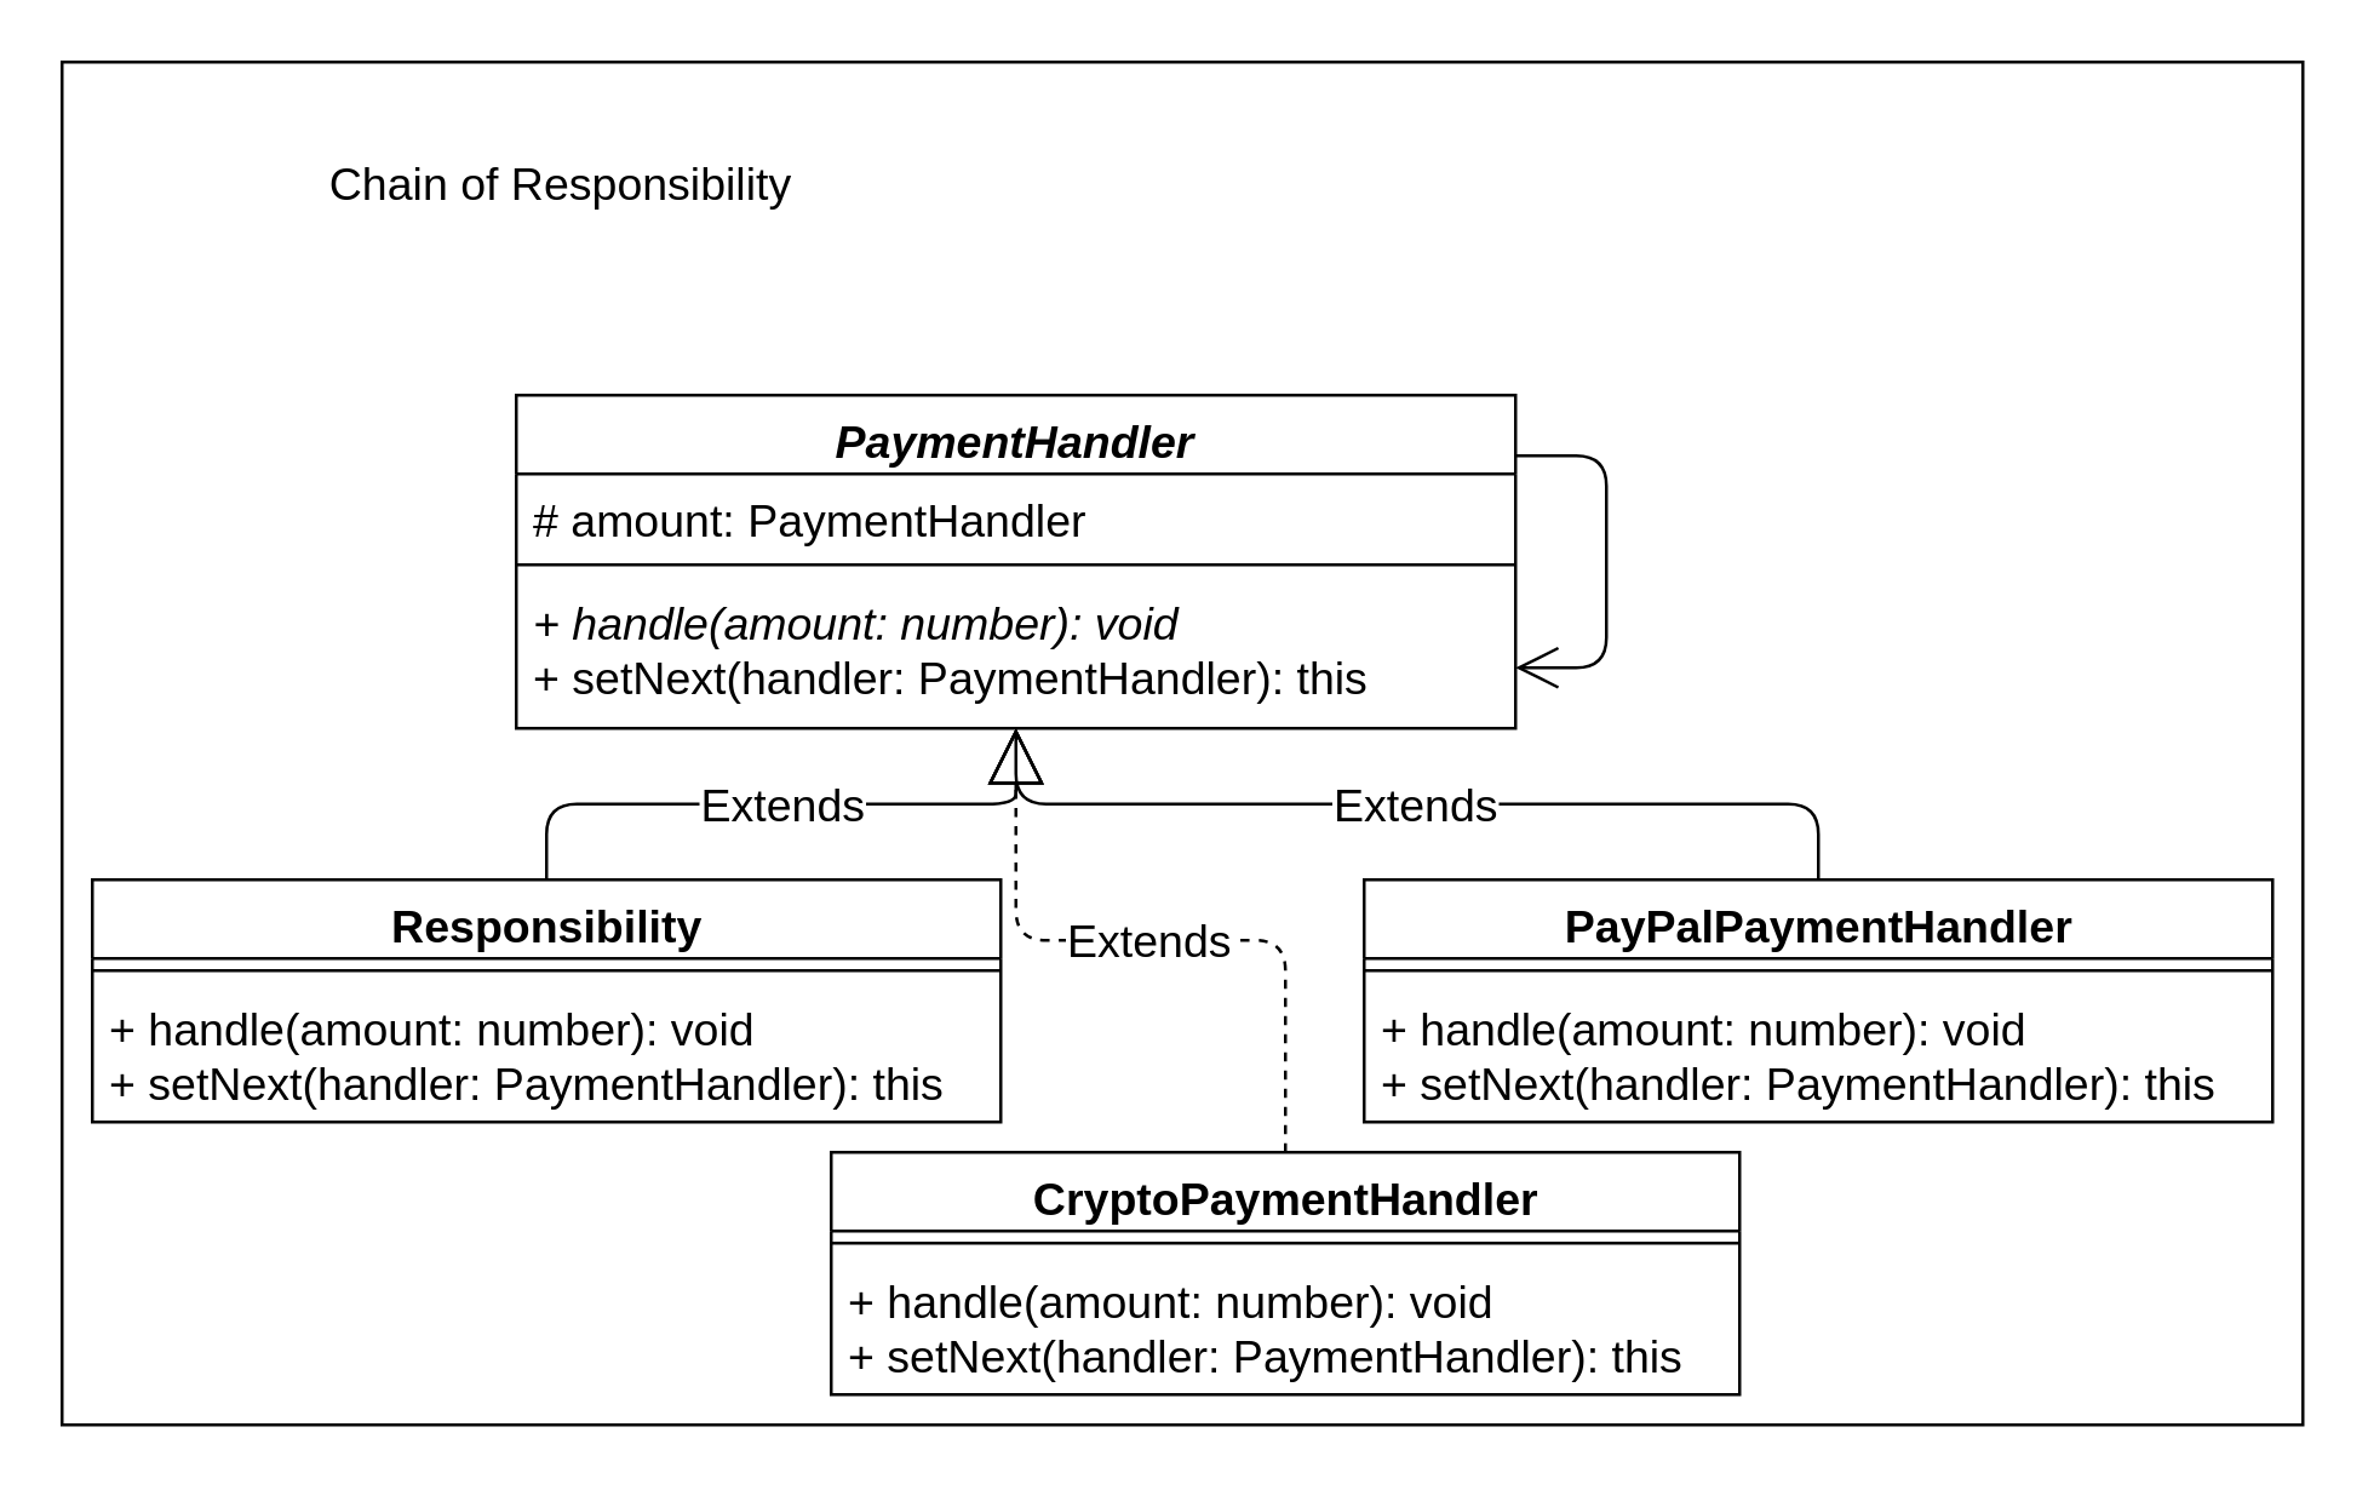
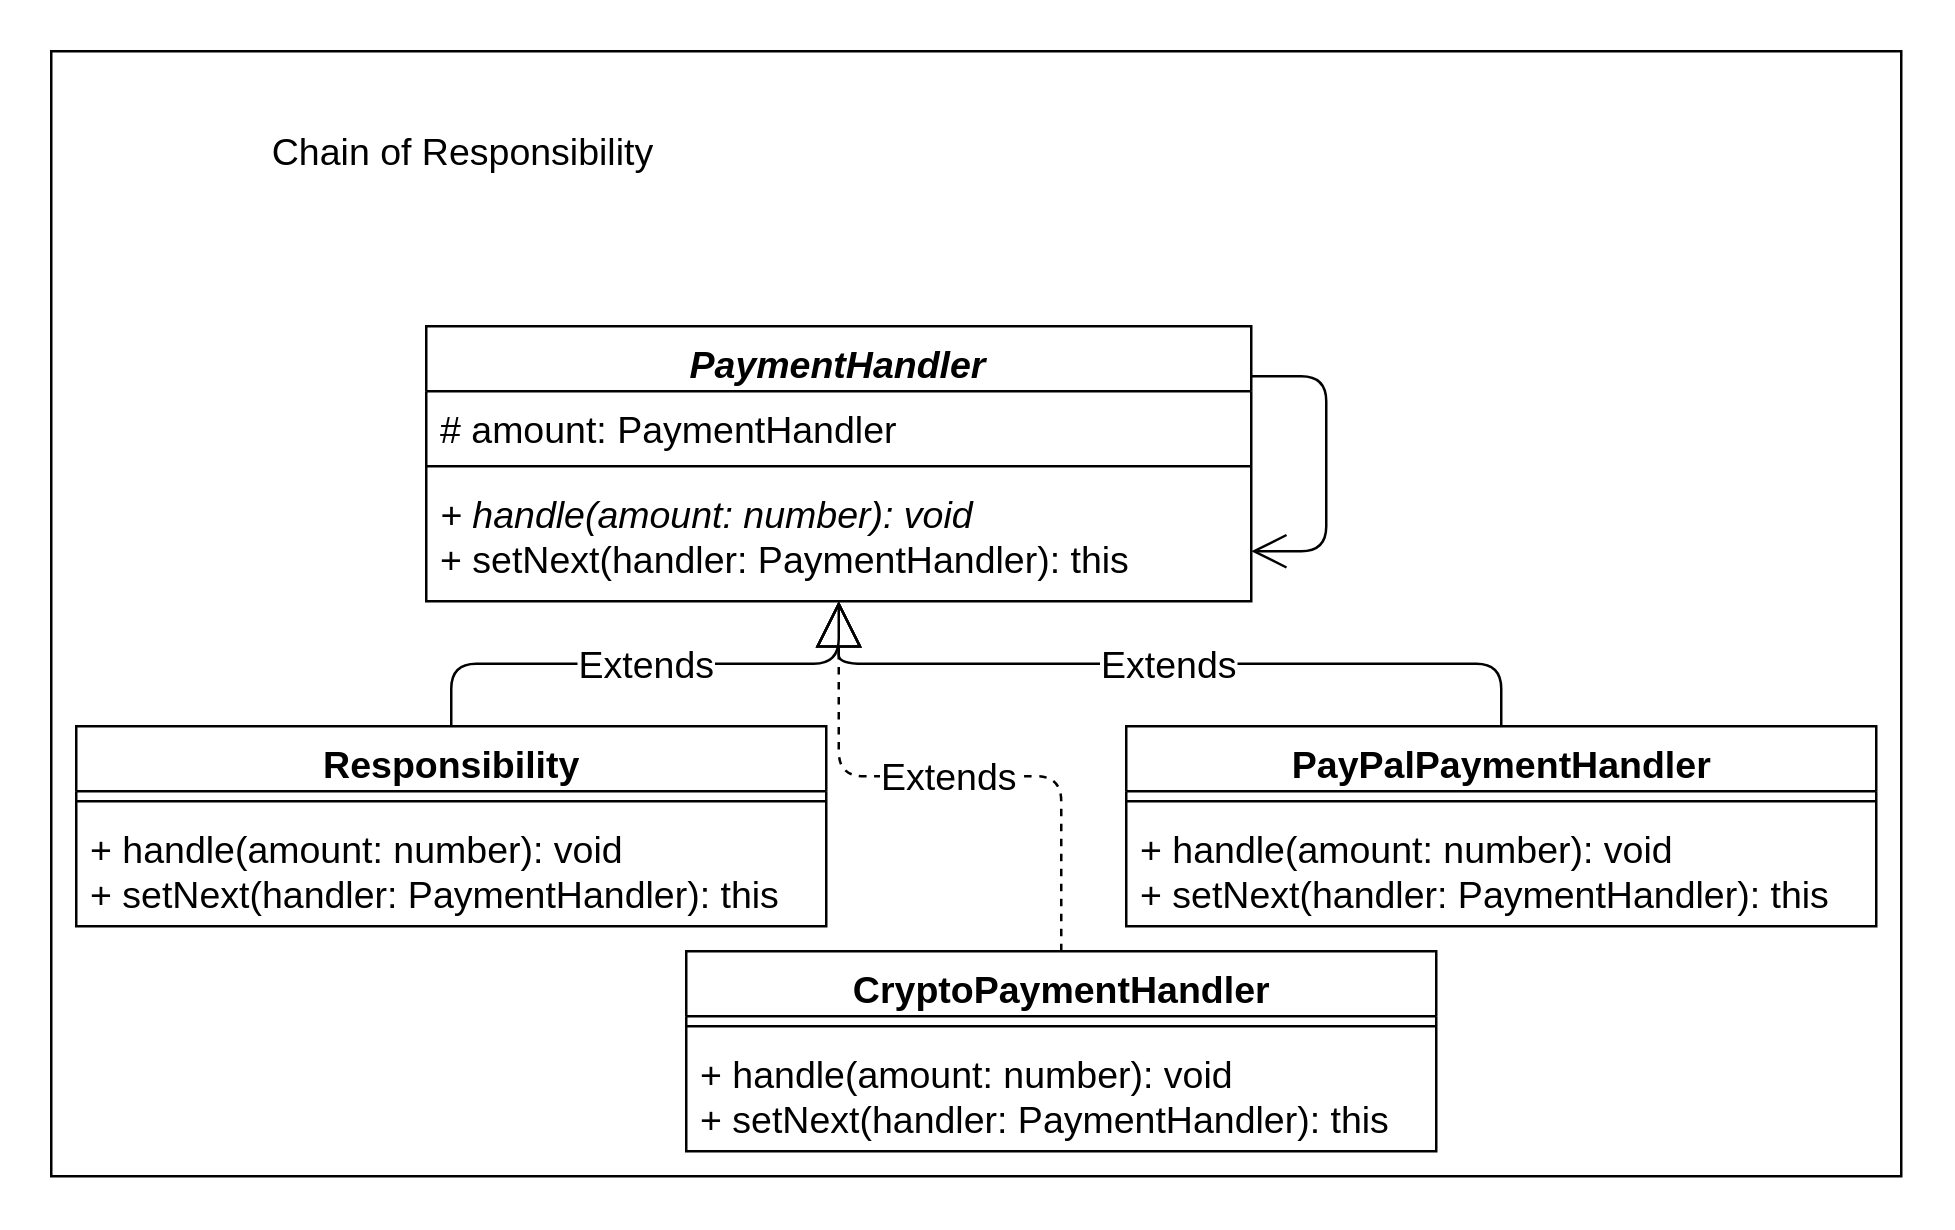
  <mxCell id="0" />
  <mxCell id="1" parent="0" />
  <mxCell id="2" value="" style="rounded=0;whiteSpace=wrap;html=1;" vertex="1" parent="1"><mxGeometry x="20" y="20" width="740" height="450" as="geometry" /></mxCell>
  <mxCell id="3" value="Chain of Responsibility" style="text;html=1;strokeColor=none;fillColor=none;align=center;verticalAlign=middle;whiteSpace=wrap;rounded=0;fontSize=15;" vertex="1" parent="1"><mxGeometry x="80" y="45" width="210" height="30" as="geometry" /></mxCell>
  <mxCell id="4" value="PaymentHandler" style="swimlane;fontStyle=3;align=center;verticalAlign=top;childLayout=stackLayout;horizontal=1;startSize=26;horizontalStack=0;resizeParent=1;resizeParentMax=0;resizeLast=0;collapsible=1;marginBottom=0;fontSize=15;" vertex="1" parent="1"><mxGeometry x="170" y="130" width="330" height="110" as="geometry" /></mxCell>
  <mxCell id="5" value="# amount: PaymentHandler" style="text;strokeColor=none;fillColor=none;align=left;verticalAlign=top;spacingLeft=4;spacingRight=4;overflow=hidden;rotatable=0;points=[[0,0.5],[1,0.5]];portConstraint=eastwest;fontSize=15;" vertex="1" parent="4"><mxGeometry y="26" width="330" height="26" as="geometry" /></mxCell>
  <mxCell id="6" value="" style="line;strokeWidth=1;fillColor=none;align=left;verticalAlign=middle;spacingTop=-1;spacingLeft=3;spacingRight=3;rotatable=0;labelPosition=right;points=[];portConstraint=eastwest;strokeColor=inherit;fontSize=15;" vertex="1" parent="4"><mxGeometry y="52" width="330" height="8" as="geometry" /></mxCell>
  <mxCell id="7" value="&lt;i&gt;+ handle(amount: number): void&lt;/i&gt;&lt;br&gt;+ setNext(handler: PaymentHandler): this" style="text;strokeColor=none;fillColor=none;align=left;verticalAlign=top;spacingLeft=4;spacingRight=4;overflow=hidden;rotatable=0;points=[[0,0.5],[1,0.5]];portConstraint=eastwest;fontSize=15;html=1;" vertex="1" parent="4"><mxGeometry y="60" width="330" height="50" as="geometry" /></mxCell>
  <mxCell id="8" value="" style="endArrow=open;endFill=1;endSize=12;html=1;fontSize=15;edgeStyle=orthogonalEdgeStyle;" edge="1" parent="1" source="4" target="4"><mxGeometry width="160" relative="1" as="geometry"><mxPoint x="410" y="480" as="sourcePoint" /><mxPoint x="570" y="480" as="targetPoint" /><Array as="points"><mxPoint x="530" y="150" /></Array></mxGeometry></mxCell>
  <mxCell id="9" value="Responsibility" style="swimlane;fontStyle=1;align=center;verticalAlign=top;childLayout=stackLayout;horizontal=1;startSize=26;horizontalStack=0;resizeParent=1;resizeParentMax=0;resizeLast=0;collapsible=1;marginBottom=0;fontSize=15;html=1;" vertex="1" parent="1"><mxGeometry x="30" y="290" width="300" height="80" as="geometry" /></mxCell>
  <mxCell id="10" value="" style="line;strokeWidth=1;fillColor=none;align=left;verticalAlign=middle;spacingTop=-1;spacingLeft=3;spacingRight=3;rotatable=0;labelPosition=right;points=[];portConstraint=eastwest;strokeColor=inherit;fontSize=15;html=1;" vertex="1" parent="9"><mxGeometry y="26" width="300" height="8" as="geometry" /></mxCell>
  <mxCell id="11" value="+ handle(amount: number): void&lt;br&gt;+ setNext(handler: PaymentHandler): this" style="text;strokeColor=none;fillColor=none;align=left;verticalAlign=top;spacingLeft=4;spacingRight=4;overflow=hidden;rotatable=0;points=[[0,0.5],[1,0.5]];portConstraint=eastwest;fontSize=15;html=1;" vertex="1" parent="9"><mxGeometry y="34" width="300" height="46" as="geometry" /></mxCell>
  <mxCell id="12" value="PayPalPaymentHandler" style="swimlane;fontStyle=1;align=center;verticalAlign=top;childLayout=stackLayout;horizontal=1;startSize=26;horizontalStack=0;resizeParent=1;resizeParentMax=0;resizeLast=0;collapsible=1;marginBottom=0;fontSize=15;html=1;" vertex="1" parent="1"><mxGeometry x="450" y="290" width="300" height="80" as="geometry" /></mxCell>
  <mxCell id="13" value="" style="line;strokeWidth=1;fillColor=none;align=left;verticalAlign=middle;spacingTop=-1;spacingLeft=3;spacingRight=3;rotatable=0;labelPosition=right;points=[];portConstraint=eastwest;strokeColor=inherit;fontSize=15;html=1;" vertex="1" parent="12"><mxGeometry y="26" width="300" height="8" as="geometry" /></mxCell>
  <mxCell id="14" value="+ handle(amount: number): void&lt;br&gt;+ setNext(handler: PaymentHandler): this" style="text;strokeColor=none;fillColor=none;align=left;verticalAlign=top;spacingLeft=4;spacingRight=4;overflow=hidden;rotatable=0;points=[[0,0.5],[1,0.5]];portConstraint=eastwest;fontSize=15;html=1;" vertex="1" parent="12"><mxGeometry y="34" width="300" height="46" as="geometry" /></mxCell>
  <mxCell id="15" value="CryptoPaymentHandler" style="swimlane;fontStyle=1;align=center;verticalAlign=top;childLayout=stackLayout;horizontal=1;startSize=26;horizontalStack=0;resizeParent=1;resizeParentMax=0;resizeLast=0;collapsible=1;marginBottom=0;fontSize=15;html=1;" vertex="1" parent="1"><mxGeometry x="274" y="380" width="300" height="80" as="geometry" /></mxCell>
  <mxCell id="16" value="" style="line;strokeWidth=1;fillColor=none;align=left;verticalAlign=middle;spacingTop=-1;spacingLeft=3;spacingRight=3;rotatable=0;labelPosition=right;points=[];portConstraint=eastwest;strokeColor=inherit;fontSize=15;html=1;" vertex="1" parent="15"><mxGeometry y="26" width="300" height="8" as="geometry" /></mxCell>
  <mxCell id="17" value="+ handle(amount: number): void&lt;br&gt;+ setNext(handler: PaymentHandler): this" style="text;strokeColor=none;fillColor=none;align=left;verticalAlign=top;spacingLeft=4;spacingRight=4;overflow=hidden;rotatable=0;points=[[0,0.5],[1,0.5]];portConstraint=eastwest;fontSize=15;html=1;" vertex="1" parent="15"><mxGeometry y="34" width="300" height="46" as="geometry" /></mxCell>
  <mxCell id="18" value="Extends" style="endArrow=block;endSize=16;endFill=0;html=1;fontSize=15;edgeStyle=orthogonalEdgeStyle;dashed=1;" edge="1" parent="1" source="15" target="4"><mxGeometry width="160" relative="1" as="geometry"><mxPoint x="410" y="480" as="sourcePoint" /><mxPoint x="570" y="480" as="targetPoint" /></mxGeometry></mxCell>
- <mxCell id="19" value="Extends" style="endArrow=open;endSize=16;endFill=0;html=1;fontSize=15;edgeStyle=orthogonalEdgeStyle;" edge="1" parent="1" source="12" target="4"><mxGeometry x="0.006" width="160" relative="1" as="geometry"><mxPoint x="390.222" y="380" as="sourcePoint" /><mxPoint x="358.444" y="250" as="targetPoint" /><mxPoint as="offset" /></mxGeometry></mxCell>
- <mxCell id="20" value="Extends" style="endArrow=block;endSize=16;endFill=0;html=1;fontSize=15;edgeStyle=orthogonalEdgeStyle;" edge="1" parent="1" source="9" target="4"><mxGeometry width="160" relative="1" as="geometry"><mxPoint x="524.444" y="290" as="sourcePoint" /><mxPoint x="448.889" y="250" as="targetPoint" /></mxGeometry></mxCell>
+ <mxCell id="19" value="Extends" style="endArrow=block;endSize=16;endFill=0;html=1;fontSize=15;edgeStyle=orthogonalEdgeStyle;" edge="1" parent="1" source="12" target="4"><mxGeometry x="0.006" width="160" relative="1" as="geometry"><mxPoint x="390.222" y="380" as="sourcePoint" /><mxPoint x="358.444" y="250" as="targetPoint" /><mxPoint as="offset" /></mxGeometry></mxCell>
+ <mxCell id="20" value="Extends" style="endArrow=open;endSize=16;endFill=0;html=1;fontSize=15;edgeStyle=orthogonalEdgeStyle;" edge="1" parent="1" source="9" target="4"><mxGeometry width="160" relative="1" as="geometry"><mxPoint x="524.444" y="290" as="sourcePoint" /><mxPoint x="448.889" y="250" as="targetPoint" /></mxGeometry></mxCell>
